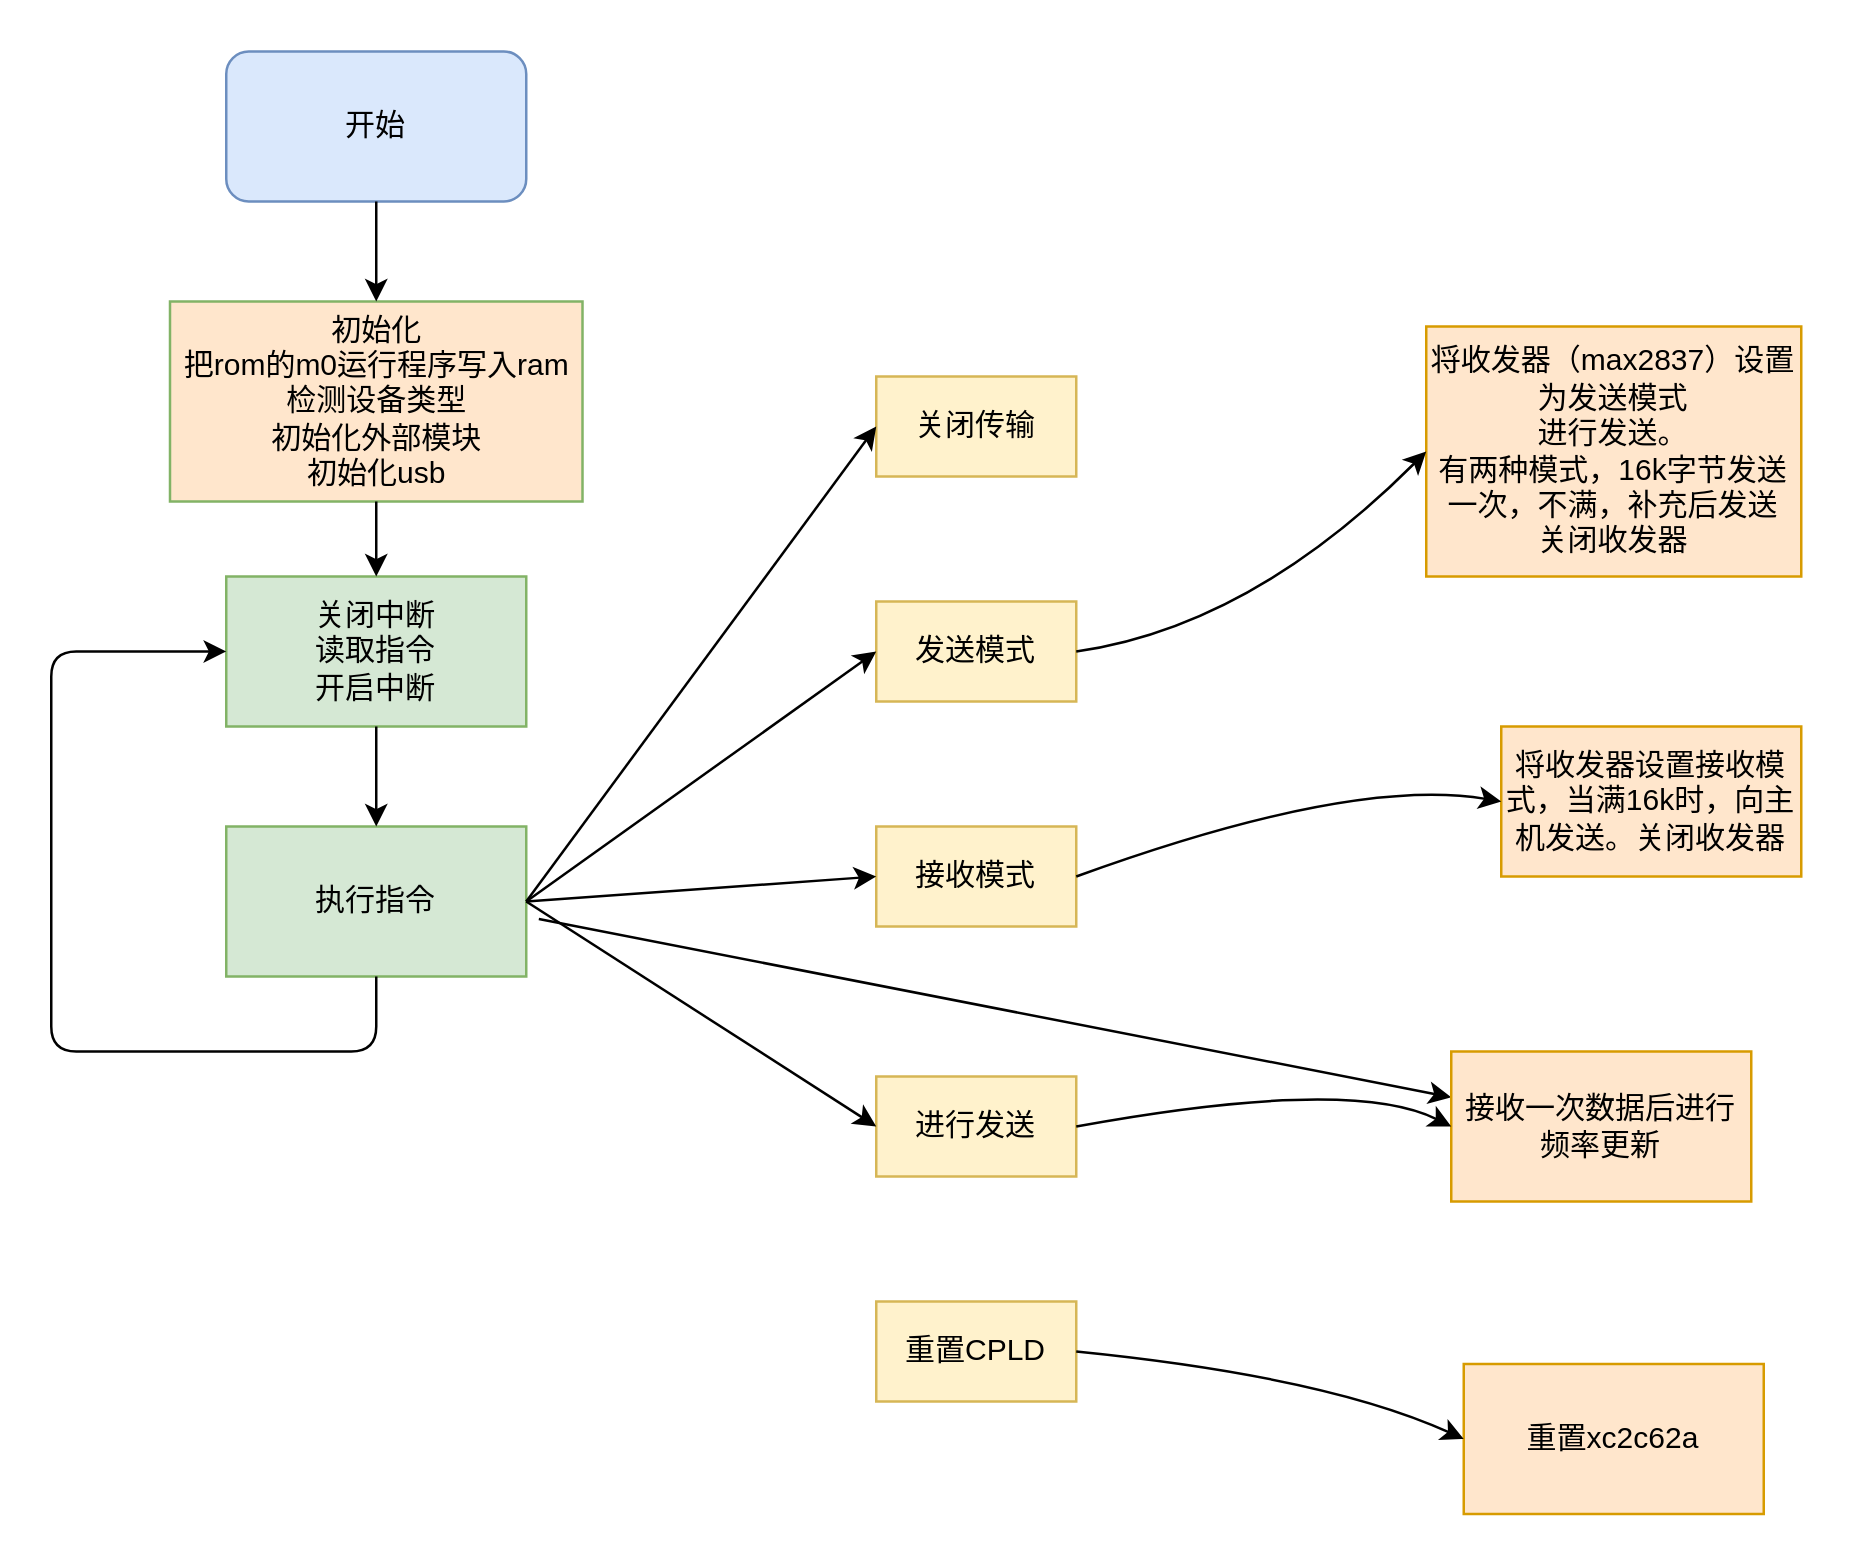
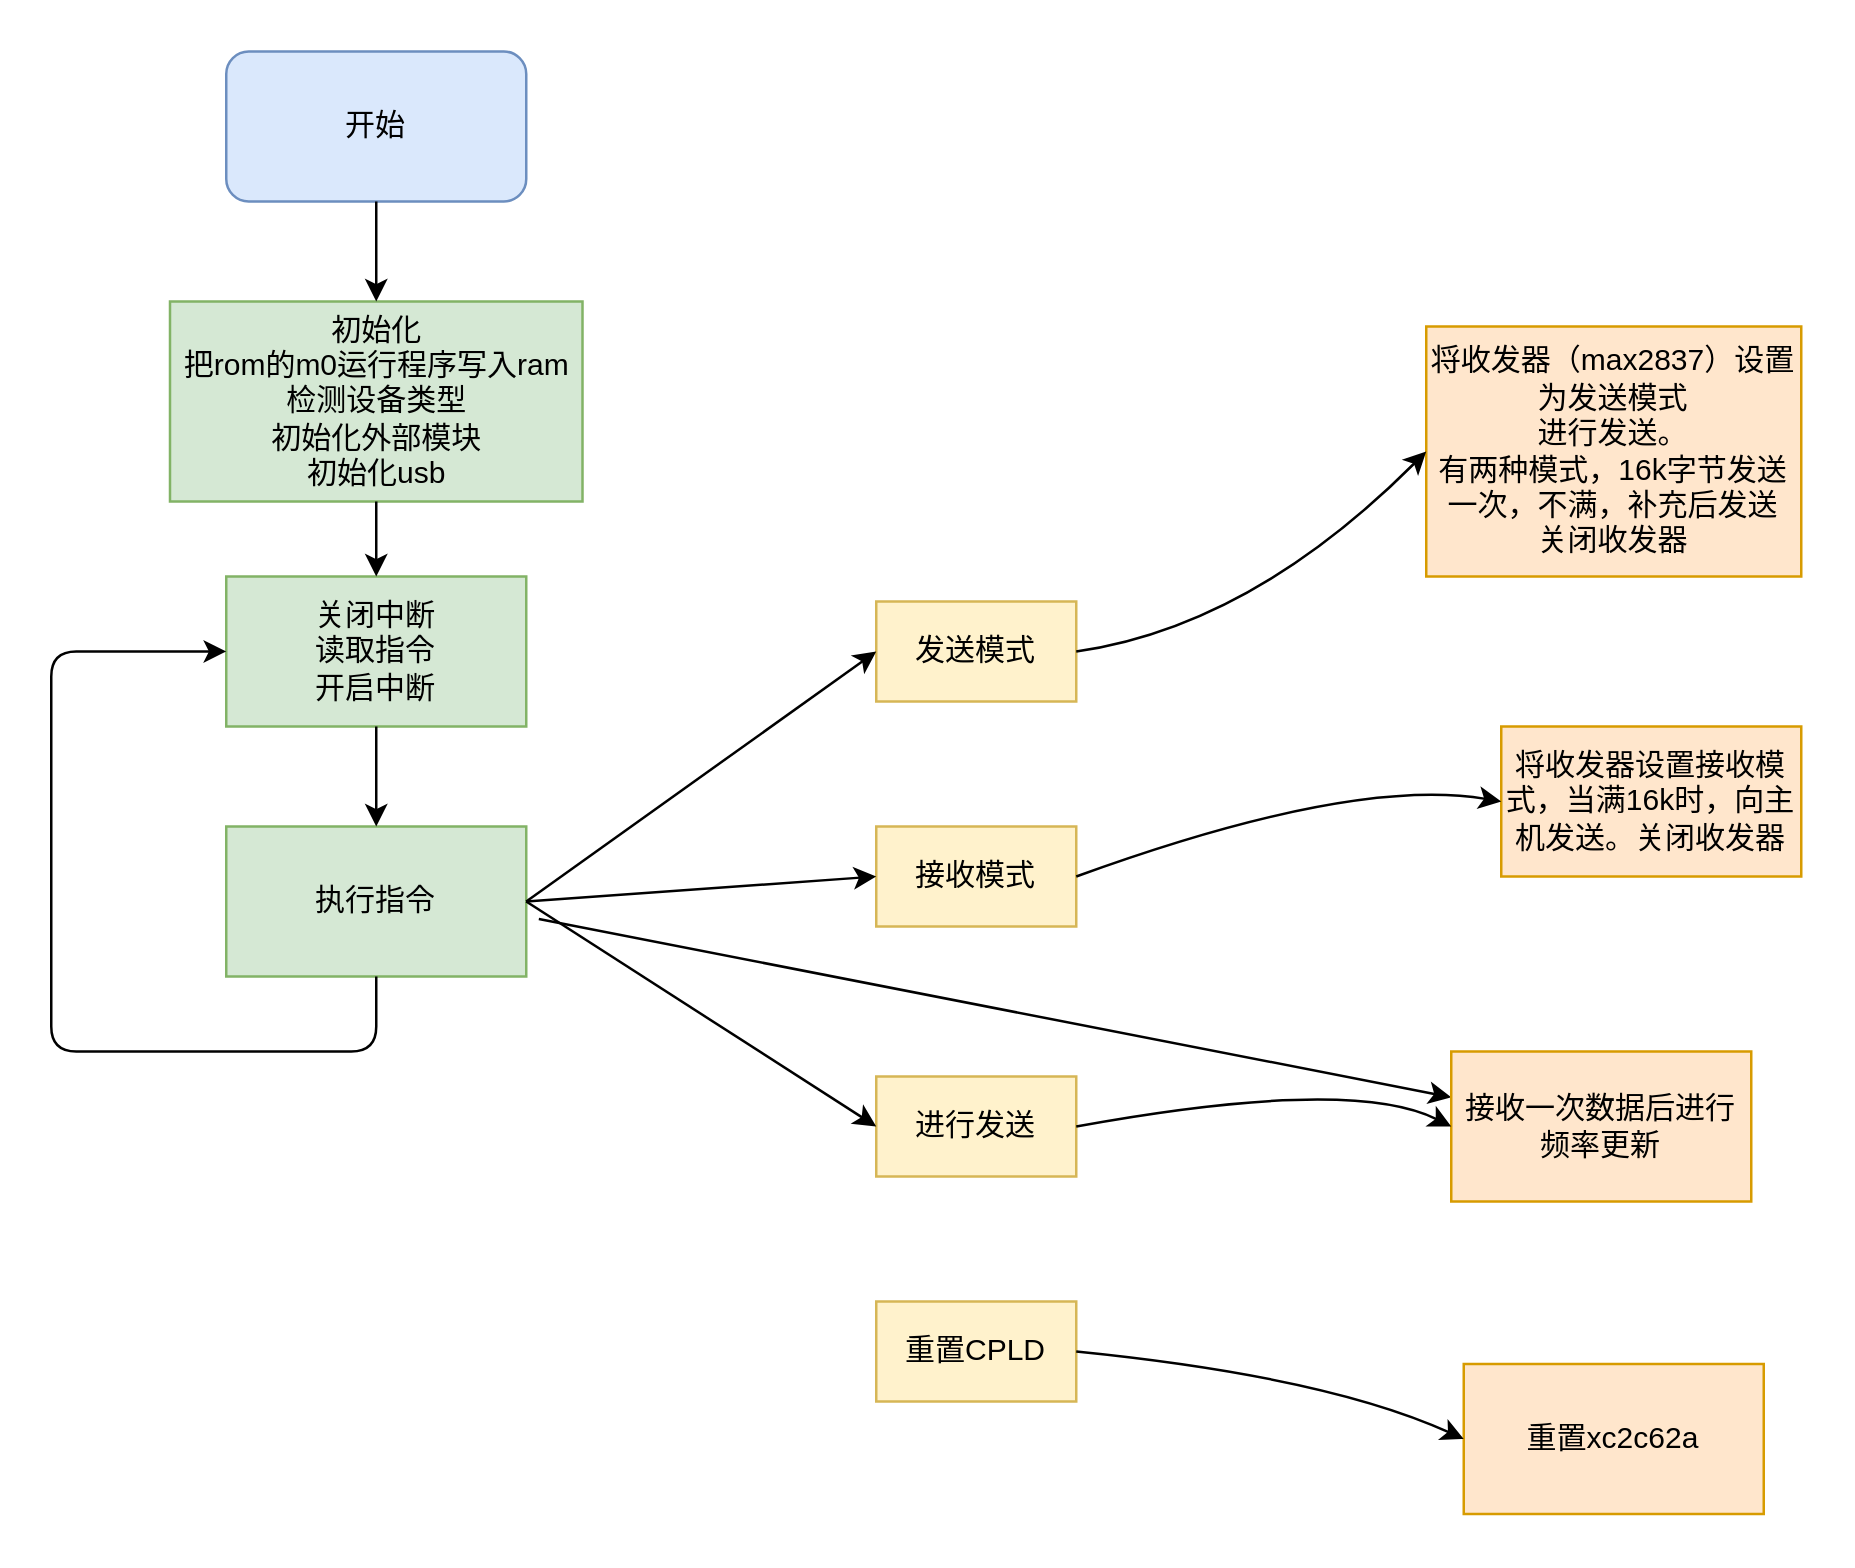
  <mxCell id="0" />
  <mxCell id="1" parent="0" />
  <mxCell id="2" value="开始" style="rounded=1;whiteSpace=wrap;html=1;fillColor=#dae8fc;strokeColor=#6c8ebf;" vertex="1" parent="1"><mxGeometry width="120" height="60" as="geometry" x="90" y="20" /></mxCell>
- <mxCell id="3" value="初始化&lt;br&gt;把rom的m0运行程序写入ram&lt;br&gt;检测设备类型&lt;br&gt;初始化外部模块&lt;br&gt;初始化usb" style="rounded=0;whiteSpace=wrap;html=1;fillColor=#ffe6cc;strokeColor=#82b366;" vertex="1" parent="1"><mxGeometry x="67.5" y="120" width="165" height="80" as="geometry" /></mxCell>
+ <mxCell id="3" value="初始化&lt;br&gt;把rom的m0运行程序写入ram&lt;br&gt;检测设备类型&lt;br&gt;初始化外部模块&lt;br&gt;初始化usb" style="rounded=0;whiteSpace=wrap;html=1;fillColor=#d5e8d4;strokeColor=#82b366;" vertex="1" parent="1"><mxGeometry x="67.5" y="120" width="165" height="80" as="geometry" /></mxCell>
  <mxCell id="4" value="" style="endArrow=classic;html=1;exitX=0.5;exitY=1;exitDx=0;exitDy=0;" edge="1" parent="1" source="2" target="3"><mxGeometry width="50" height="50" relative="1" as="geometry"><mxPoint x="480" y="500" as="sourcePoint" /><mxPoint x="530" y="450" as="targetPoint" /></mxGeometry></mxCell>
  <mxCell id="5" value="关闭中断&lt;br&gt;读取指令&lt;br&gt;开启中断" style="rounded=0;whiteSpace=wrap;html=1;fillColor=#d5e8d4;strokeColor=#82b366;" vertex="1" parent="1"><mxGeometry y="230" width="120" height="60" as="geometry" x="90" /></mxCell>
  <mxCell id="6" value="执行指令" style="rounded=0;whiteSpace=wrap;html=1;fillColor=#d5e8d4;strokeColor=#82b366;" vertex="1" parent="1"><mxGeometry y="330" width="120" height="60" as="geometry" x="90" /></mxCell>
  <mxCell id="7" value="" style="endArrow=classic;html=1;exitX=0.5;exitY=1;exitDx=0;exitDy=0;" edge="1" parent="1" source="3" target="5"><mxGeometry width="50" height="50" relative="1" as="geometry"><mxPoint x="480" y="490" as="sourcePoint" /><mxPoint x="530" y="440" as="targetPoint" /></mxGeometry></mxCell>
  <mxCell id="8" value="" style="endArrow=classic;html=1;exitX=0.5;exitY=1;exitDx=0;exitDy=0;" edge="1" parent="1" source="5" target="6"><mxGeometry width="50" height="50" relative="1" as="geometry"><mxPoint x="480" y="490" as="sourcePoint" /><mxPoint x="530" y="440" as="targetPoint" /></mxGeometry></mxCell>
  <mxCell id="9" value="" style="endArrow=classic;html=1;exitX=0.5;exitY=1;exitDx=0;exitDy=0;entryX=0;entryY=0.5;entryDx=0;entryDy=0;" edge="1" parent="1" source="6" target="5"><mxGeometry width="50" height="50" relative="1" as="geometry"><mxPoint x="480" y="490" as="sourcePoint" /><mxPoint x="530" y="440" as="targetPoint" /><Array as="points"><mxPoint x="150" y="420" /><mxPoint x="20" y="420" /><mxPoint x="20" y="260" /></Array></mxGeometry></mxCell>
  <mxCell id="10" value="进行发送" style="rounded=0;whiteSpace=wrap;html=1;fillColor=#fff2cc;strokeColor=#d6b656;" vertex="1" parent="1"><mxGeometry x="350" y="430" width="80" height="40" as="geometry" /></mxCell>
  <mxCell id="11" value="重置CPLD" style="rounded=0;whiteSpace=wrap;html=1;fillColor=#fff2cc;strokeColor=#d6b656;" vertex="1" parent="1"><mxGeometry x="350" y="520" width="80" height="40" as="geometry" /></mxCell>
- <mxCell id="12" value="关闭传输" style="rounded=0;whiteSpace=wrap;html=1;fillColor=#fff2cc;strokeColor=#d6b656;" vertex="1" parent="1"><mxGeometry x="350" y="150" width="80" height="40" as="geometry" /></mxCell>
  <mxCell id="13" value="发送模式" style="rounded=0;whiteSpace=wrap;html=1;fillColor=#fff2cc;strokeColor=#d6b656;" vertex="1" parent="1"><mxGeometry x="350" y="240" width="80" height="40" as="geometry" /></mxCell>
  <mxCell id="14" value="接收模式" style="rounded=0;whiteSpace=wrap;html=1;fillColor=#fff2cc;strokeColor=#d6b656;" vertex="1" parent="1"><mxGeometry x="350" y="330" width="80" height="40" as="geometry" /></mxCell>
- <mxCell id="15" value="" style="endArrow=classic;html=1;exitX=1;exitY=0.5;exitDx=0;exitDy=0;entryX=0;entryY=0.5;entryDx=0;entryDy=0;" edge="1" parent="1" source="6" target="12"><mxGeometry width="50" height="50" relative="1" as="geometry"><mxPoint x="480" y="490" as="sourcePoint" /><mxPoint x="530" y="440" as="targetPoint" /></mxGeometry></mxCell>
  <mxCell id="16" value="" style="endArrow=classic;html=1;exitX=1;exitY=0.5;exitDx=0;exitDy=0;entryX=0;entryY=0.5;entryDx=0;entryDy=0;" edge="1" parent="1" source="6" target="14"><mxGeometry width="50" height="50" relative="1" as="geometry"><mxPoint x="480" y="490" as="sourcePoint" /><mxPoint x="530" y="440" as="targetPoint" /></mxGeometry></mxCell>
  <mxCell id="17" value="" style="endArrow=classic;html=1;exitX=1;exitY=0.5;exitDx=0;exitDy=0;entryX=0;entryY=0.5;entryDx=0;entryDy=0;" edge="1" parent="1" source="6" target="13"><mxGeometry width="50" height="50" relative="1" as="geometry"><mxPoint x="480" y="490" as="sourcePoint" /><mxPoint x="530" y="440" as="targetPoint" /></mxGeometry></mxCell>
  <mxCell id="18" value="" style="endArrow=classic;html=1;exitX=1.042;exitY=0.617;exitDx=0;exitDy=0;exitPerimeter=0;" edge="1" parent="1" source="6" target="22"><mxGeometry width="50" height="50" relative="1" as="geometry"><mxPoint x="480" y="490" as="sourcePoint" /><mxPoint x="530" y="440" as="targetPoint" /></mxGeometry></mxCell>
  <mxCell id="19" value="" style="endArrow=classic;html=1;exitX=1;exitY=0.5;exitDx=0;exitDy=0;entryX=0;entryY=0.5;entryDx=0;entryDy=0;" edge="1" parent="1" source="6" target="10"><mxGeometry width="50" height="50" relative="1" as="geometry"><mxPoint x="480" y="490" as="sourcePoint" /><mxPoint x="530" y="440" as="targetPoint" /></mxGeometry></mxCell>
  <mxCell id="20" value="将收发器（max2837）设置为发送模式&lt;br&gt;进行发送。&lt;br&gt;有两种模式，16k字节发送一次，不满，补充后发送&lt;br&gt;关闭收发器" style="rounded=0;whiteSpace=wrap;html=1;fillColor=#ffe6cc;strokeColor=#d79b00;" vertex="1" parent="1"><mxGeometry x="570" y="130" width="150" height="100" as="geometry" /></mxCell>
  <mxCell id="21" value="将收发器设置接收模式，当满16k时，向主机发送。关闭收发器" style="rounded=0;whiteSpace=wrap;html=1;fillColor=#ffe6cc;strokeColor=#d79b00;" vertex="1" parent="1"><mxGeometry x="600" y="290" width="120" height="60" as="geometry" /></mxCell>
  <mxCell id="22" value="接收一次数据后进行频率更新" style="rounded=0;whiteSpace=wrap;html=1;fillColor=#ffe6cc;strokeColor=#d79b00;" vertex="1" parent="1"><mxGeometry x="580" y="420" width="120" height="60" as="geometry" /></mxCell>
  <mxCell id="23" value="重置xc2c62a" style="rounded=0;whiteSpace=wrap;html=1;fillColor=#ffe6cc;strokeColor=#d79b00;" vertex="1" parent="1"><mxGeometry x="585" y="545" width="120" height="60" as="geometry" /></mxCell>
  <mxCell id="24" value="" style="curved=1;endArrow=classic;html=1;exitX=1;exitY=0.5;exitDx=0;exitDy=0;entryX=0;entryY=0.5;entryDx=0;entryDy=0;" edge="1" parent="1" source="11" target="23"><mxGeometry width="50" height="50" relative="1" as="geometry"><mxPoint x="480" y="490" as="sourcePoint" /><mxPoint x="530" y="440" as="targetPoint" /><Array as="points"><mxPoint x="530" y="550" /></Array></mxGeometry></mxCell>
  <mxCell id="25" value="" style="curved=1;endArrow=classic;html=1;entryX=0;entryY=0.5;entryDx=0;entryDy=0;exitX=1;exitY=0.5;exitDx=0;exitDy=0;" edge="1" parent="1" source="13" target="20"><mxGeometry width="50" height="50" relative="1" as="geometry"><mxPoint x="480" y="490" as="sourcePoint" /><mxPoint x="530" y="440" as="targetPoint" /><Array as="points"><mxPoint x="500" y="250" /></Array></mxGeometry></mxCell>
  <mxCell id="26" value="" style="curved=1;endArrow=classic;html=1;exitX=1;exitY=0.5;exitDx=0;exitDy=0;entryX=0;entryY=0.5;entryDx=0;entryDy=0;" edge="1" parent="1" source="14" target="21"><mxGeometry width="50" height="50" relative="1" as="geometry"><mxPoint x="480" y="430" as="sourcePoint" /><mxPoint x="530" y="380" as="targetPoint" /><Array as="points"><mxPoint x="540" y="310" /></Array></mxGeometry></mxCell>
  <mxCell id="27" value="" style="curved=1;endArrow=classic;html=1;exitX=1;exitY=0.5;exitDx=0;exitDy=0;entryX=0;entryY=0.5;entryDx=0;entryDy=0;" edge="1" parent="1" source="10" target="22"><mxGeometry width="50" height="50" relative="1" as="geometry"><mxPoint x="480" y="430" as="sourcePoint" /><mxPoint x="530" y="380" as="targetPoint" /><Array as="points"><mxPoint x="540" y="430" /></Array></mxGeometry></mxCell>
